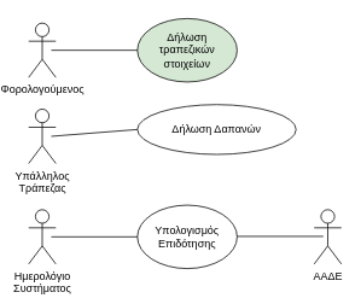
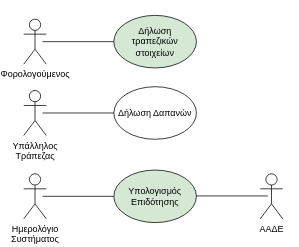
  <mxCell id="0" />
  <mxCell id="1" parent="0" />
  <mxCell id="2" value="Υπάλληλος &lt;br&gt;Τράπεζας" style="shape=umlActor;verticalLabelPosition=bottom;verticalAlign=top;html=1;outlineConnect=0;" parent="1" vertex="1"><mxGeometry x="20" y="120" width="30" height="60" as="geometry" /></mxCell>
  <mxCell id="3" value="Φορολογούμενος" style="shape=umlActor;verticalLabelPosition=bottom;verticalAlign=top;html=1;outlineConnect=0;" parent="1" vertex="1"><mxGeometry x="20" y="25" width="30" height="60" as="geometry" /></mxCell>
  <mxCell id="4" value="Ημερολόγιο&lt;br&gt;Συστήματος" style="shape=umlActor;verticalLabelPosition=bottom;verticalAlign=top;html=1;outlineConnect=0;" parent="1" vertex="1"><mxGeometry x="20" y="231" width="30" height="60" as="geometry" /></mxCell>
  <mxCell id="5" value="Δήλωση τραπεζικών στοιχείων" style="ellipse;whiteSpace=wrap;html=1;fillColor=#d5e8d4;" parent="1" vertex="1"><mxGeometry x="140" y="20" width="110" height="70" as="geometry" /></mxCell>
  <mxCell id="6" value="" style="endArrow=none;html=1;rounded=0;entryX=0;entryY=0.5;entryDx=0;entryDy=0;" parent="1" target="5" edge="1"><mxGeometry width="50" height="50" relative="1" as="geometry"><mxPoint x="45" y="55" as="sourcePoint" /><mxPoint x="120" y="15" as="targetPoint" /></mxGeometry></mxCell>
- <mxCell id="7" value="Δήλωση Δαπανών" style="ellipse;whiteSpace=wrap;html=1;" parent="1" vertex="1"><mxGeometry x="140" y="115" width="175" height="55" as="geometry" /></mxCell>
+ <mxCell id="7" value="Δήλωση Δαπανών" style="ellipse;whiteSpace=wrap;html=1;" parent="1" vertex="1"><mxGeometry x="140" y="115" width="110" height="70" as="geometry" /></mxCell>
  <mxCell id="8" value="" style="endArrow=none;html=1;rounded=0;entryX=0;entryY=0.5;entryDx=0;entryDy=0;" parent="1" target="7" edge="1"><mxGeometry width="50" height="50" relative="1" as="geometry"><mxPoint x="45" y="150" as="sourcePoint" /><mxPoint x="120" y="110" as="targetPoint" /></mxGeometry></mxCell>
- <mxCell id="9" value="Υπολογισμός Επιδότησης" style="ellipse;whiteSpace=wrap;html=1;" parent="1" vertex="1"><mxGeometry x="140" y="226" width="110" height="70" as="geometry" /></mxCell>
+ <mxCell id="9" value="Υπολογισμός Επιδότησης" style="ellipse;whiteSpace=wrap;html=1;fillColor=#d5e8d4;" parent="1" vertex="1"><mxGeometry x="140" y="226" width="110" height="70" as="geometry" /></mxCell>
  <mxCell id="10" value="" style="endArrow=none;html=1;rounded=0;entryX=0;entryY=0.5;entryDx=0;entryDy=0;" parent="1" target="9" edge="1"><mxGeometry width="50" height="50" relative="1" as="geometry"><mxPoint x="45" y="261" as="sourcePoint" /><mxPoint x="120" y="221" as="targetPoint" /></mxGeometry></mxCell>
  <mxCell id="11" value="ΑΑΔΕ" style="shape=umlActor;verticalLabelPosition=bottom;verticalAlign=top;html=1;outlineConnect=0;" vertex="1" parent="1"><mxGeometry x="335" y="231" width="30" height="60" as="geometry" /></mxCell>
  <mxCell id="12" value="" style="endArrow=none;html=1;rounded=0;entryX=0;entryY=0.5;entryDx=0;entryDy=0;" edge="1" parent="1"><mxGeometry width="50" height="50" relative="1" as="geometry"><mxPoint x="250" y="260.5" as="sourcePoint" /><mxPoint x="345" y="260.5" as="targetPoint" /></mxGeometry></mxCell>
